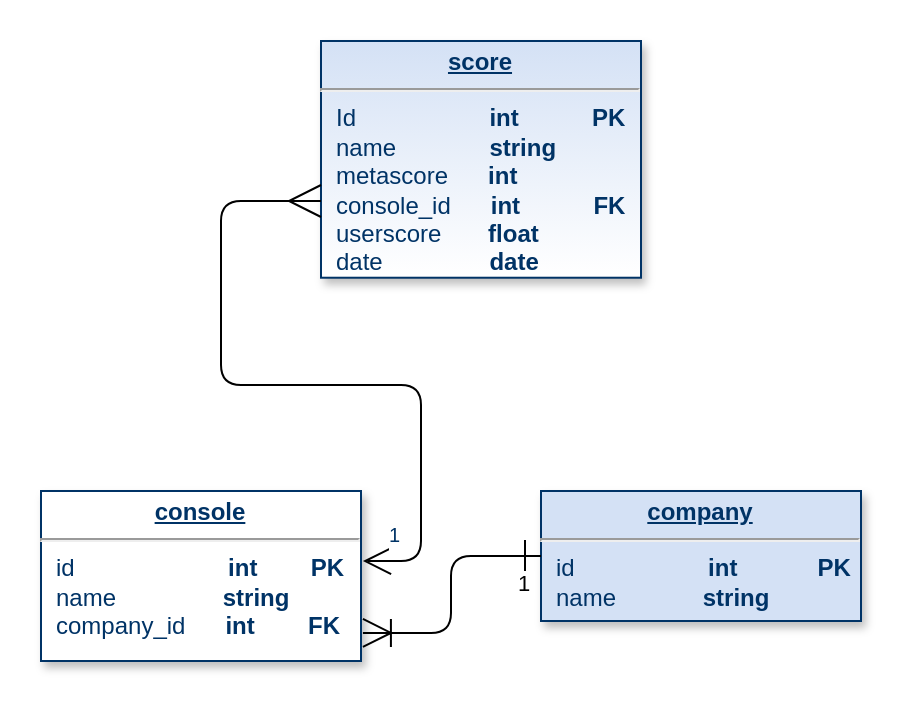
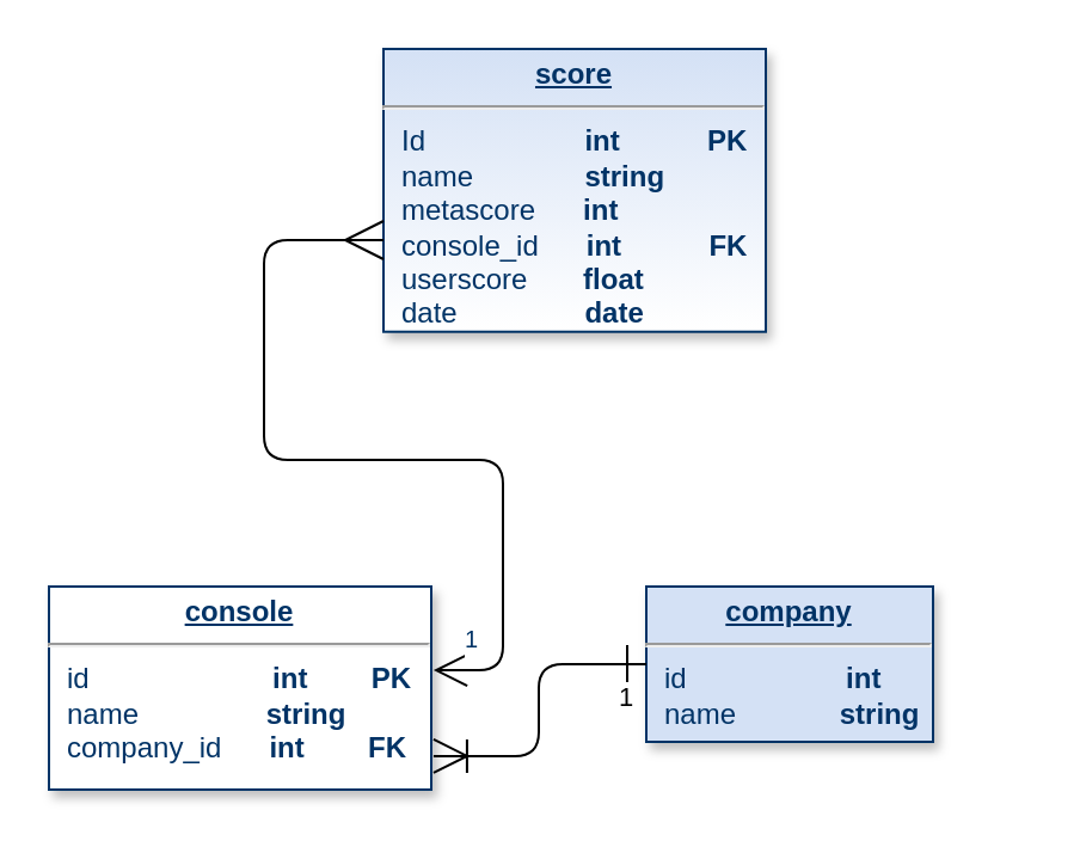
  <mxCell id="0" />
  <mxCell id="1" parent="0" />
- <mxCell id="2" value="&lt;p style=&quot;margin: 0px ; margin-top: 4px ; text-align: center ; text-decoration: underline&quot;&gt;&lt;strong&gt;company&lt;/strong&gt;&lt;/p&gt;&lt;hr&gt;&lt;p style=&quot;margin: 0px ; margin-left: 8px&quot;&gt;id&amp;nbsp; &amp;nbsp; &amp;nbsp; &amp;nbsp; &amp;nbsp; &amp;nbsp; &amp;nbsp; &amp;nbsp; &amp;nbsp; &amp;nbsp;&amp;nbsp;&lt;b&gt;int&amp;nbsp; &amp;nbsp; &amp;nbsp; &amp;nbsp; &amp;nbsp; &amp;nbsp; PK&lt;/b&gt;&lt;/p&gt;&lt;p style=&quot;margin: 0px ; margin-left: 8px&quot;&gt;name&amp;nbsp; &amp;nbsp; &amp;nbsp; &amp;nbsp; &amp;nbsp; &amp;nbsp; &amp;nbsp;&lt;b&gt;string&lt;/b&gt;&lt;/p&gt;" style="verticalAlign=top;align=left;overflow=fill;fontSize=12;fontFamily=Helvetica;html=1;strokeColor=#003366;shadow=1;fillColor=#D4E1F5;fontColor=#003366" parent="1" vertex="1"><mxGeometry x="270" y="245" width="160" height="65" as="geometry" /></mxCell>
+ <mxCell id="2" value="&lt;p style=&quot;margin: 0px ; margin-top: 4px ; text-align: center ; text-decoration: underline&quot;&gt;&lt;strong&gt;company&lt;/strong&gt;&lt;/p&gt;&lt;hr&gt;&lt;p style=&quot;margin: 0px ; margin-left: 8px&quot;&gt;id&amp;nbsp; &amp;nbsp; &amp;nbsp; &amp;nbsp; &amp;nbsp; &amp;nbsp; &amp;nbsp; &amp;nbsp; &amp;nbsp; &amp;nbsp;&amp;nbsp;&lt;b&gt;int&amp;nbsp; &amp;nbsp; &amp;nbsp; &amp;nbsp; &amp;nbsp; &amp;nbsp; PK&lt;/b&gt;&lt;/p&gt;&lt;p style=&quot;margin: 0px ; margin-left: 8px&quot;&gt;name&amp;nbsp; &amp;nbsp; &amp;nbsp; &amp;nbsp; &amp;nbsp; &amp;nbsp; &amp;nbsp;&lt;b&gt;string&lt;/b&gt;&lt;/p&gt;" style="verticalAlign=top;align=left;overflow=fill;fontSize=12;fontFamily=Helvetica;html=1;strokeColor=#003366;shadow=1;fillColor=#D4E1F5;fontColor=#003366" parent="1" vertex="1"><mxGeometry x="270" y="245" width="120" height="65" as="geometry" /></mxCell>
  <mxCell id="3" value="&lt;p style=&quot;margin: 0px ; margin-top: 4px ; text-align: center ; text-decoration: underline&quot;&gt;&lt;strong&gt;console&lt;/strong&gt;&lt;/p&gt;&lt;hr&gt;&lt;p style=&quot;margin: 0px ; margin-left: 8px&quot;&gt;id&amp;nbsp; &amp;nbsp; &amp;nbsp; &amp;nbsp; &amp;nbsp; &amp;nbsp; &amp;nbsp; &amp;nbsp; &amp;nbsp; &amp;nbsp; &amp;nbsp; &amp;nbsp;&lt;b&gt;int&amp;nbsp; &amp;nbsp; &amp;nbsp; &amp;nbsp; PK&lt;/b&gt;&amp;nbsp; &amp;nbsp; &amp;nbsp; &amp;nbsp; &amp;nbsp; &amp;nbsp; &amp;nbsp; &amp;nbsp; &amp;nbsp; &amp;nbsp; &amp;nbsp; &amp;nbsp; &amp;nbsp; &amp;nbsp;&amp;nbsp;&lt;/p&gt;&lt;p style=&quot;margin: 0px ; margin-left: 8px&quot;&gt;name&amp;nbsp; &amp;nbsp; &amp;nbsp; &amp;nbsp; &amp;nbsp; &amp;nbsp; &amp;nbsp; &amp;nbsp; &lt;b&gt;string&lt;/b&gt;&lt;/p&gt;&lt;p style=&quot;margin: 0px ; margin-left: 8px&quot;&gt;company_id&amp;nbsp; &amp;nbsp; &amp;nbsp; &lt;b&gt;int&amp;nbsp; &amp;nbsp; &amp;nbsp; &amp;nbsp; FK&lt;/b&gt;&lt;/p&gt;&lt;p style=&quot;margin: 0px ; margin-left: 8px&quot;&gt;&lt;br&gt;&lt;/p&gt;" style="verticalAlign=top;align=left;overflow=fill;fontSize=12;fontFamily=Helvetica;html=1;strokeColor=#003366;shadow=1;fillColor=#ffffff;fontColor=#003366;" parent="1" vertex="1"><mxGeometry x="20" y="245" width="160" height="85" as="geometry" /></mxCell>
  <mxCell id="4" value="&lt;p style=&quot;margin: 0px ; margin-top: 4px ; text-align: center ; text-decoration: underline&quot;&gt;&lt;strong&gt;score&lt;/strong&gt;&lt;/p&gt;&lt;hr&gt;&lt;p style=&quot;margin: 0px ; margin-left: 8px&quot;&gt;Id&amp;nbsp; &amp;nbsp; &amp;nbsp; &amp;nbsp; &amp;nbsp; &amp;nbsp; &amp;nbsp; &amp;nbsp; &amp;nbsp; &amp;nbsp;&amp;nbsp;&lt;b&gt;int&amp;nbsp; &amp;nbsp; &amp;nbsp; &amp;nbsp; &amp;nbsp; &amp;nbsp;PK&lt;/b&gt;&lt;/p&gt;&lt;p style=&quot;margin: 0px ; margin-left: 8px&quot;&gt;&lt;span&gt;name&amp;nbsp; &amp;nbsp; &amp;nbsp; &amp;nbsp; &amp;nbsp; &amp;nbsp; &amp;nbsp;&amp;nbsp;&lt;b&gt;s&lt;/b&gt;&lt;/span&gt;&lt;b&gt;tring&lt;/b&gt;&lt;/p&gt;&lt;p style=&quot;margin: 0px ; margin-left: 8px&quot;&gt;metascore&amp;nbsp; &amp;nbsp; &amp;nbsp;&amp;nbsp;&lt;b&gt;int&lt;/b&gt;&lt;/p&gt;&lt;p style=&quot;margin: 0px ; margin-left: 8px&quot;&gt;console_id&amp;nbsp; &amp;nbsp; &amp;nbsp;&amp;nbsp;&lt;b&gt;int&amp;nbsp; &amp;nbsp; &amp;nbsp; &amp;nbsp; &amp;nbsp; &amp;nbsp;FK&lt;/b&gt;&lt;/p&gt;&lt;p style=&quot;margin: 0px ; margin-left: 8px&quot;&gt;userscore&amp;nbsp; &amp;nbsp; &amp;nbsp; &amp;nbsp;&lt;b&gt;float&lt;/b&gt;&lt;/p&gt;&lt;p style=&quot;margin: 0px ; margin-left: 8px&quot;&gt;date&amp;nbsp; &amp;nbsp; &amp;nbsp; &amp;nbsp; &amp;nbsp; &amp;nbsp; &amp;nbsp; &amp;nbsp;&amp;nbsp;&lt;b&gt;date&lt;/b&gt;&lt;/p&gt;" style="verticalAlign=top;align=left;overflow=fill;fontSize=12;fontFamily=Helvetica;html=1;strokeColor=#003366;shadow=1;fillColor=#D4E1F5;fontColor=#003366;gradientColor=#ffffff;" parent="1" vertex="1"><mxGeometry x="160" y="20" width="160" height="118.36" as="geometry" /></mxCell>
  <mxCell id="5" value="" style="endArrow=open;endSize=12;startArrow=ERmany;startSize=14;startFill=0;edgeStyle=orthogonalEdgeStyle;entryX=1.006;entryY=0.412;entryDx=0;entryDy=0;entryPerimeter=0;" parent="1" target="3" edge="1"><mxGeometry x="760" y="350" as="geometry"><mxPoint x="160" y="100" as="sourcePoint" /><mxPoint x="760" y="300" as="targetPoint" /><Array as="points"><mxPoint x="160" y="100" /><mxPoint x="110" y="100" /><mxPoint x="110" y="192" /><mxPoint x="210" y="192" /><mxPoint x="210" y="280" /></Array></mxGeometry></mxCell>
  <mxCell id="6" value="1" style="resizable=0;align=right;verticalAlign=top;labelBackgroundColor=#ffffff;fontSize=10;strokeColor=#003366;shadow=1;fillColor=#D4E1F5;fontColor=#003366" parent="5" connectable="0" vertex="1"><mxGeometry x="1" relative="1" as="geometry"><mxPoint x="20" y="-25.0" as="offset" /></mxGeometry></mxCell>
  <mxCell id="7" value="1" style="endArrow=ERoneToMany;endSize=12;startArrow=ERone;startSize=14;startFill=0;edgeStyle=orthogonalEdgeStyle;align=left;verticalAlign=bottom;endFill=0;exitX=0;exitY=0.5;exitDx=0;exitDy=0;entryX=1.006;entryY=0.835;entryDx=0;entryDy=0;entryPerimeter=0;" parent="1" source="2" target="3" edge="1"><mxGeometry x="-0.8" y="23" relative="1" as="geometry"><mxPoint x="60" y="470" as="sourcePoint" /><mxPoint x="225" y="400" as="targetPoint" /><mxPoint as="offset" /></mxGeometry></mxCell>
